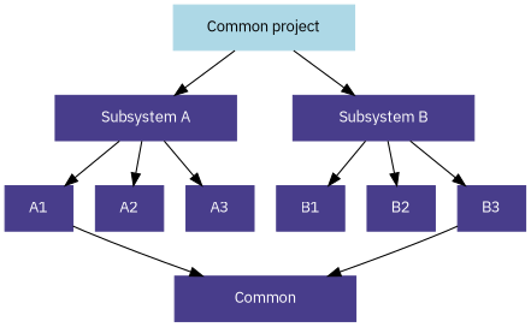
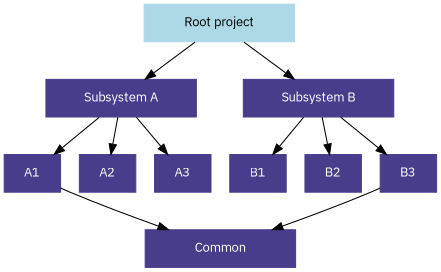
  digraph {
    compound=true
    fontname="IBM Plex Sans"
    node [color=darkslateblue fontcolor=white fontsize=12 shape=box style=filled fontname="IBM Plex Sans"]
    edge [fontname="IBM Plex Sans"]
-   n1 [color=lightblue fontcolor=black label="Common project" width=2.0]
+   n1 [color=lightblue fontcolor=black label="Root project" width=2.0]
    n2 [label="Subsystem A" width=2.0]
    n3 [label="Subsystem B" width=2.0]
    n4 [label=A1]
    n5 [label=A2]
    n6 [label=A3]
    n7 [label=B1]
    n8 [label=B2]
    n9 [label=B3]
    n10 [label=Common width=2.0]
    subgraph sub_1 {
      rank=same
      n1
    }
    subgraph sub_2 {
      rank=same
      n2
      n3
    }
    subgraph sub_3 {
      rank=same
      n4
      n5
      n6
      n7
      n8
      n9
    }
    n1 -> n2
    n1 -> n3
    n2 -> n4
    n2 -> n5
    n2 -> n6
    n3 -> n7
    n3 -> n8
    n3 -> n9
    n4 -> n10
    n9 -> n10
  }
